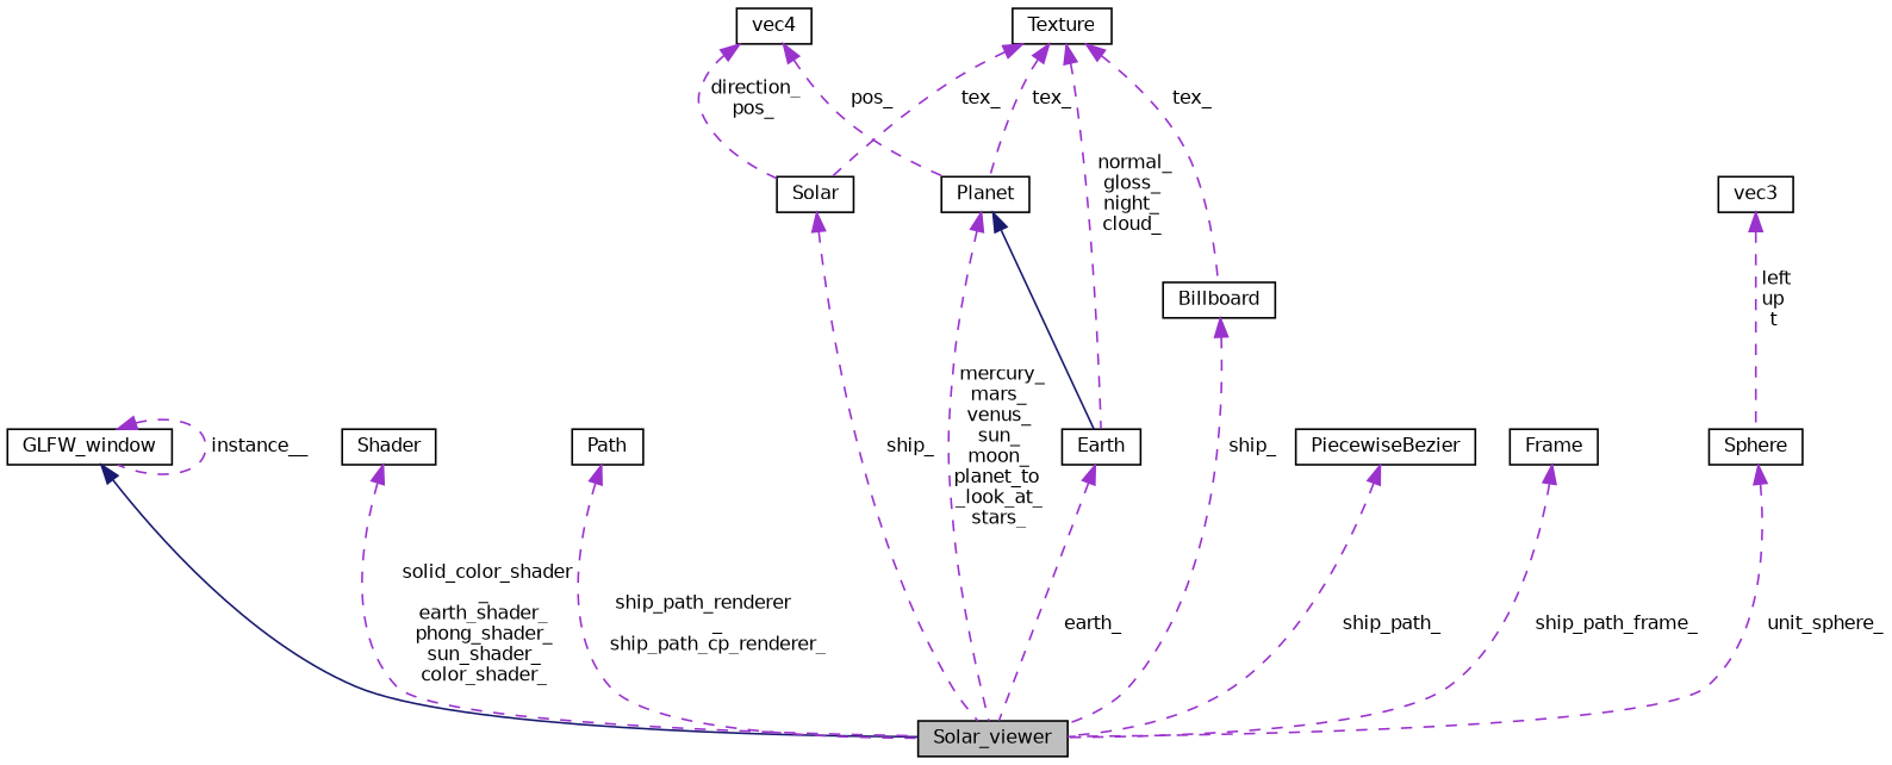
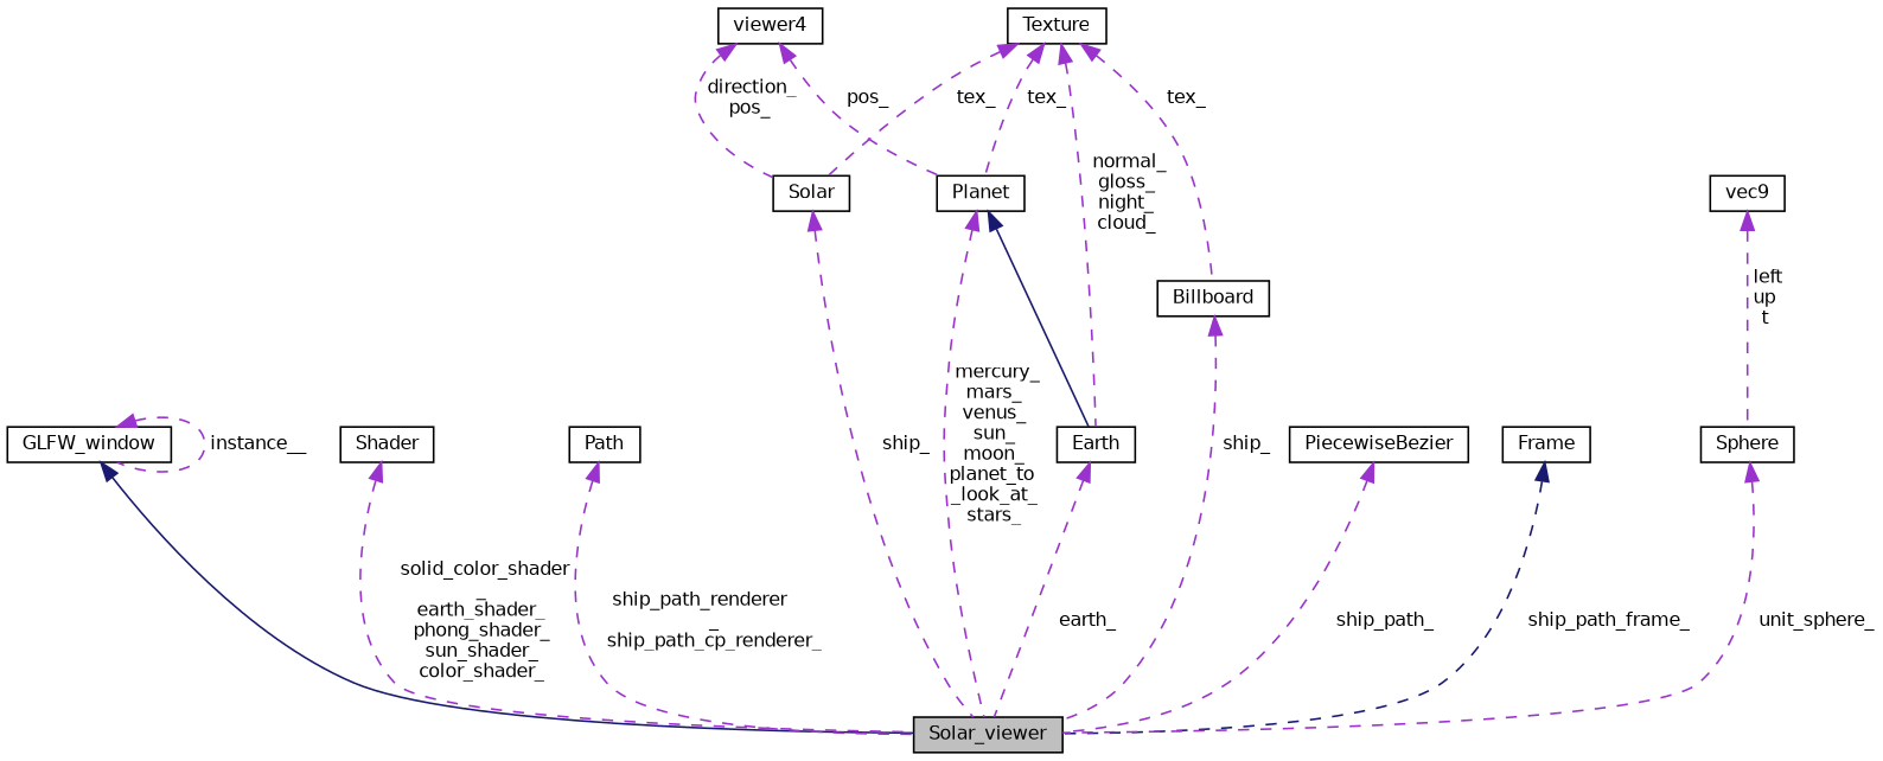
  digraph {
    node [color=black fillcolor=white fontname=Helvetica fontsize=10 shape=record style=filled]
    edge [color=darkorchid3 dir=back fontname=Helvetica fontsize=10 labelfontname=Helvetica labelfontsize=10 style=dashed]
    n1 [fillcolor=grey75 fontcolor=black height=0.2 label=Solar_viewer width=0.4]
    n2 [height=0.2 label=GLFW_window width=0.4]
    n3 [height=0.2 label=Shader width=0.4]
    n4 [height=0.2 label=Path width=0.4]
    n5 [height=0.2 label=Planet width=0.4]
    n6 [height=0.2 label=Earth width=0.4]
-   n7 [height=0.2 label=vec4 width=0.4]
+   n7 [height=0.2 label=viewer4 width=0.4]
    n8 [height=0.2 label=Solar width=0.4]
    n9 [height=0.2 label=Texture width=0.4]
    n10 [height=0.2 label=Billboard width=0.4]
    n11 [height=0.2 label=PiecewiseBezier width=0.4]
    n12 [height=0.2 label=Frame width=0.4]
-   n13 [height=0.2 label=vec3 width=0.4]
+   n13 [height=0.2 label=vec9 width=0.4]
    n14 [height=0.2 label=Sphere width=0.4]
    n2 -> n1 [color=midnightblue style=solid]
    n2 -> n2 [label=" instance__"]
    n3 -> n1 [label=" solid_color_shader\l_\nearth_shader_\nphong_shader_\nsun_shader_\ncolor_shader_"]
    n4 -> n1 [label=" ship_path_renderer\l_\nship_path_cp_renderer_"]
    n5 -> n1 [label=" mercury_\nmars_\nvenus_\nsun_\nmoon_\nplanet_to\l_look_at_\nstars_"]
    n5 -> n6 [color=midnightblue style=solid]
    n6 -> n1 [label=" earth_"]
    n7 -> n5 [label=" pos_"]
    n7 -> n8 [label=" direction_\npos_"]
    n8 -> n1 [label=" ship_"]
    n9 -> n5 [label=" tex_"]
    n9 -> n6 [label=" normal_\ngloss_\nnight_\ncloud_"]
    n9 -> n8 [label=" tex_"]
    n9 -> n10 [label=" tex_"]
    n10 -> n1 [label=" ship_"]
    n11 -> n1 [label=" ship_path_"]
-   n12 -> n1 [label=" ship_path_frame_"]
+   n12 -> n1 [color=midnightblue label=" ship_path_frame_"]
    n13 -> n14 [label=" left\nup\nt"]
    n14 -> n1 [label=" unit_sphere_"]
  }
